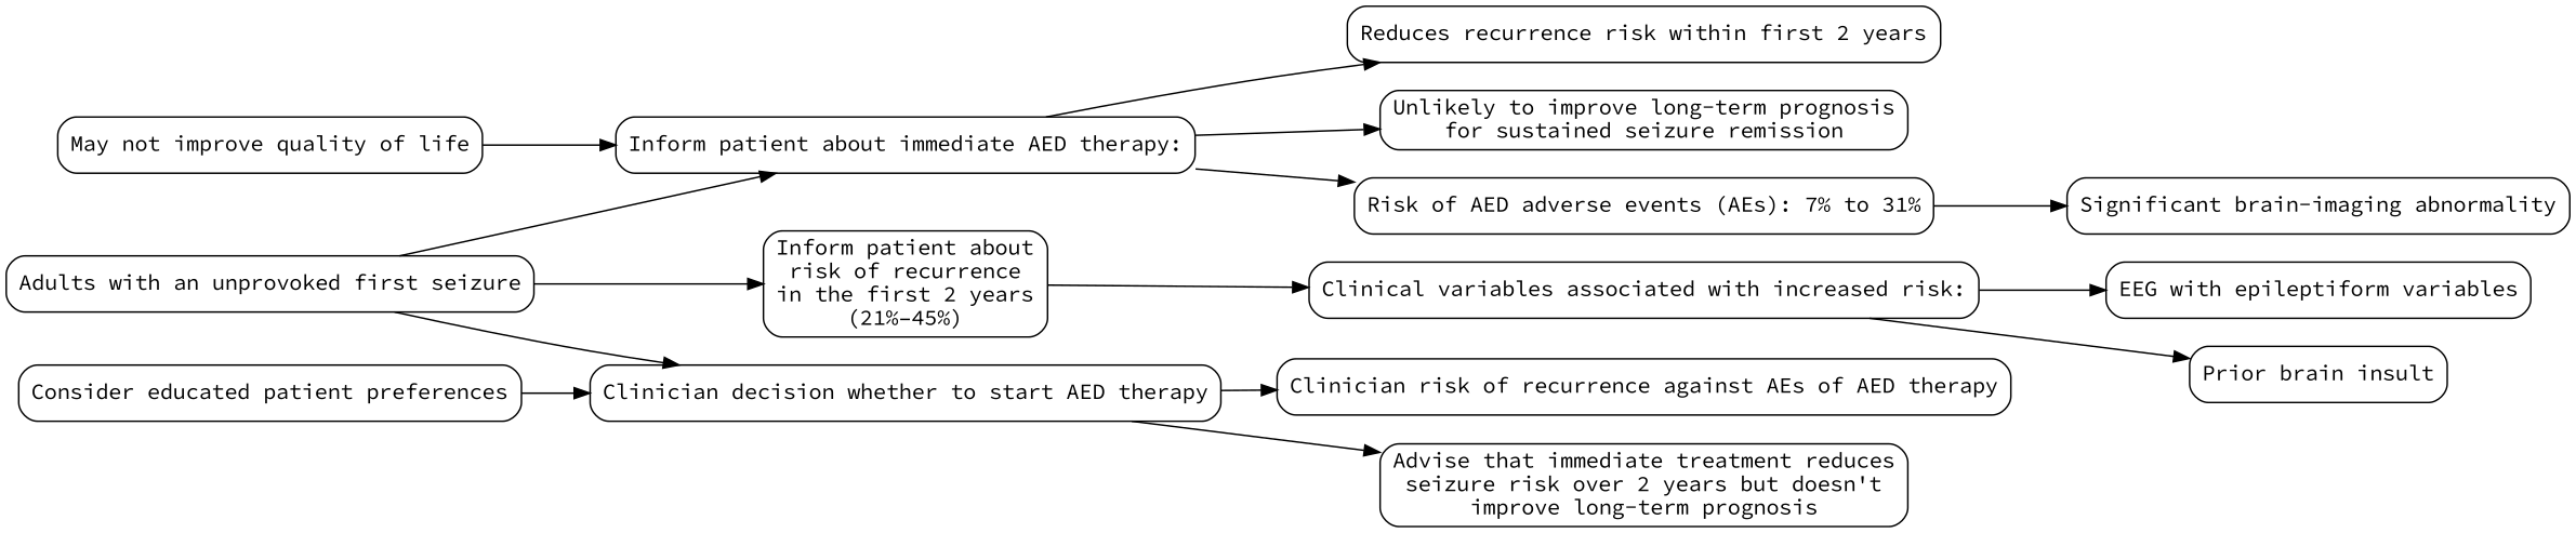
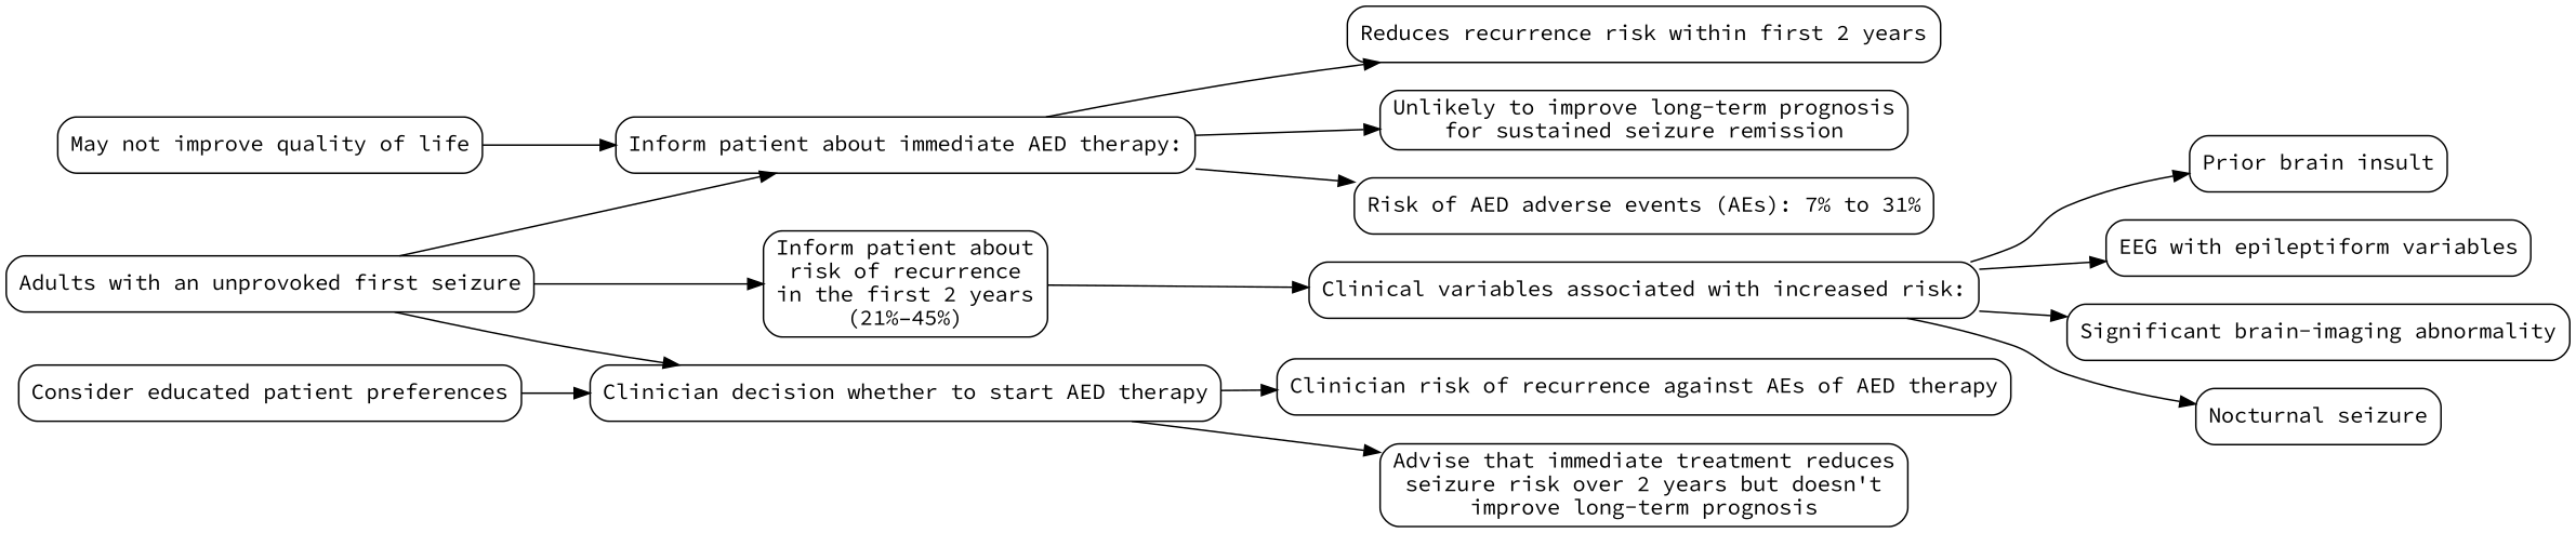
  digraph {
    fontname="Source Code Pro"
    rankdir=LR
    node [fontname="Source Code Pro" shape=box style=rounded]
    edge [fontname="Source Code Pro"]
    n1 [label="Adults with an unprovoked first seizure"]
    n2 [label="Inform patient about\nrisk of recurrence\nin the first 2 years\n(21%–45%)"]
    n3 [label="Inform patient about immediate AED therapy:"]
    n4 [label="Clinician decision whether to start AED therapy"]
    n5 [label="Clinical variables associated with increased risk:"]
    n6 [label="Reduces recurrence risk within first 2 years"]
    n7 [label="Unlikely to improve long-term prognosis\nfor sustained seizure remission"]
    n8 [label="Risk of AED adverse events (AEs): 7% to 31%"]
    n9 [label="Clinician risk of recurrence against AEs of AED therapy"]
    n10 [label="Advise that immediate treatment reduces\nseizure risk over 2 years but doesn't\nimprove long-term prognosis"]
    n11 [label="Prior brain insult"]
    n12 [label="EEG with epileptiform variables"]
    n13 [label="Significant brain-imaging abnormality"]
+   n14 [label="Nocturnal seizure"]
    n15 [label="May not improve quality of life"]
    n16 [label="Consider educated patient preferences"]
    n1 -> n2
    n1 -> n3
    n1 -> n4
    n2 -> n5
    n3 -> n6
    n3 -> n7
    n3 -> n8
    n4 -> n9
    n4 -> n10
    n5 -> n11
    n5 -> n12
-   n8 -> n13
+   n5 -> n13
+   n5 -> n14
    n15 -> n3
    n16 -> n4
  }
